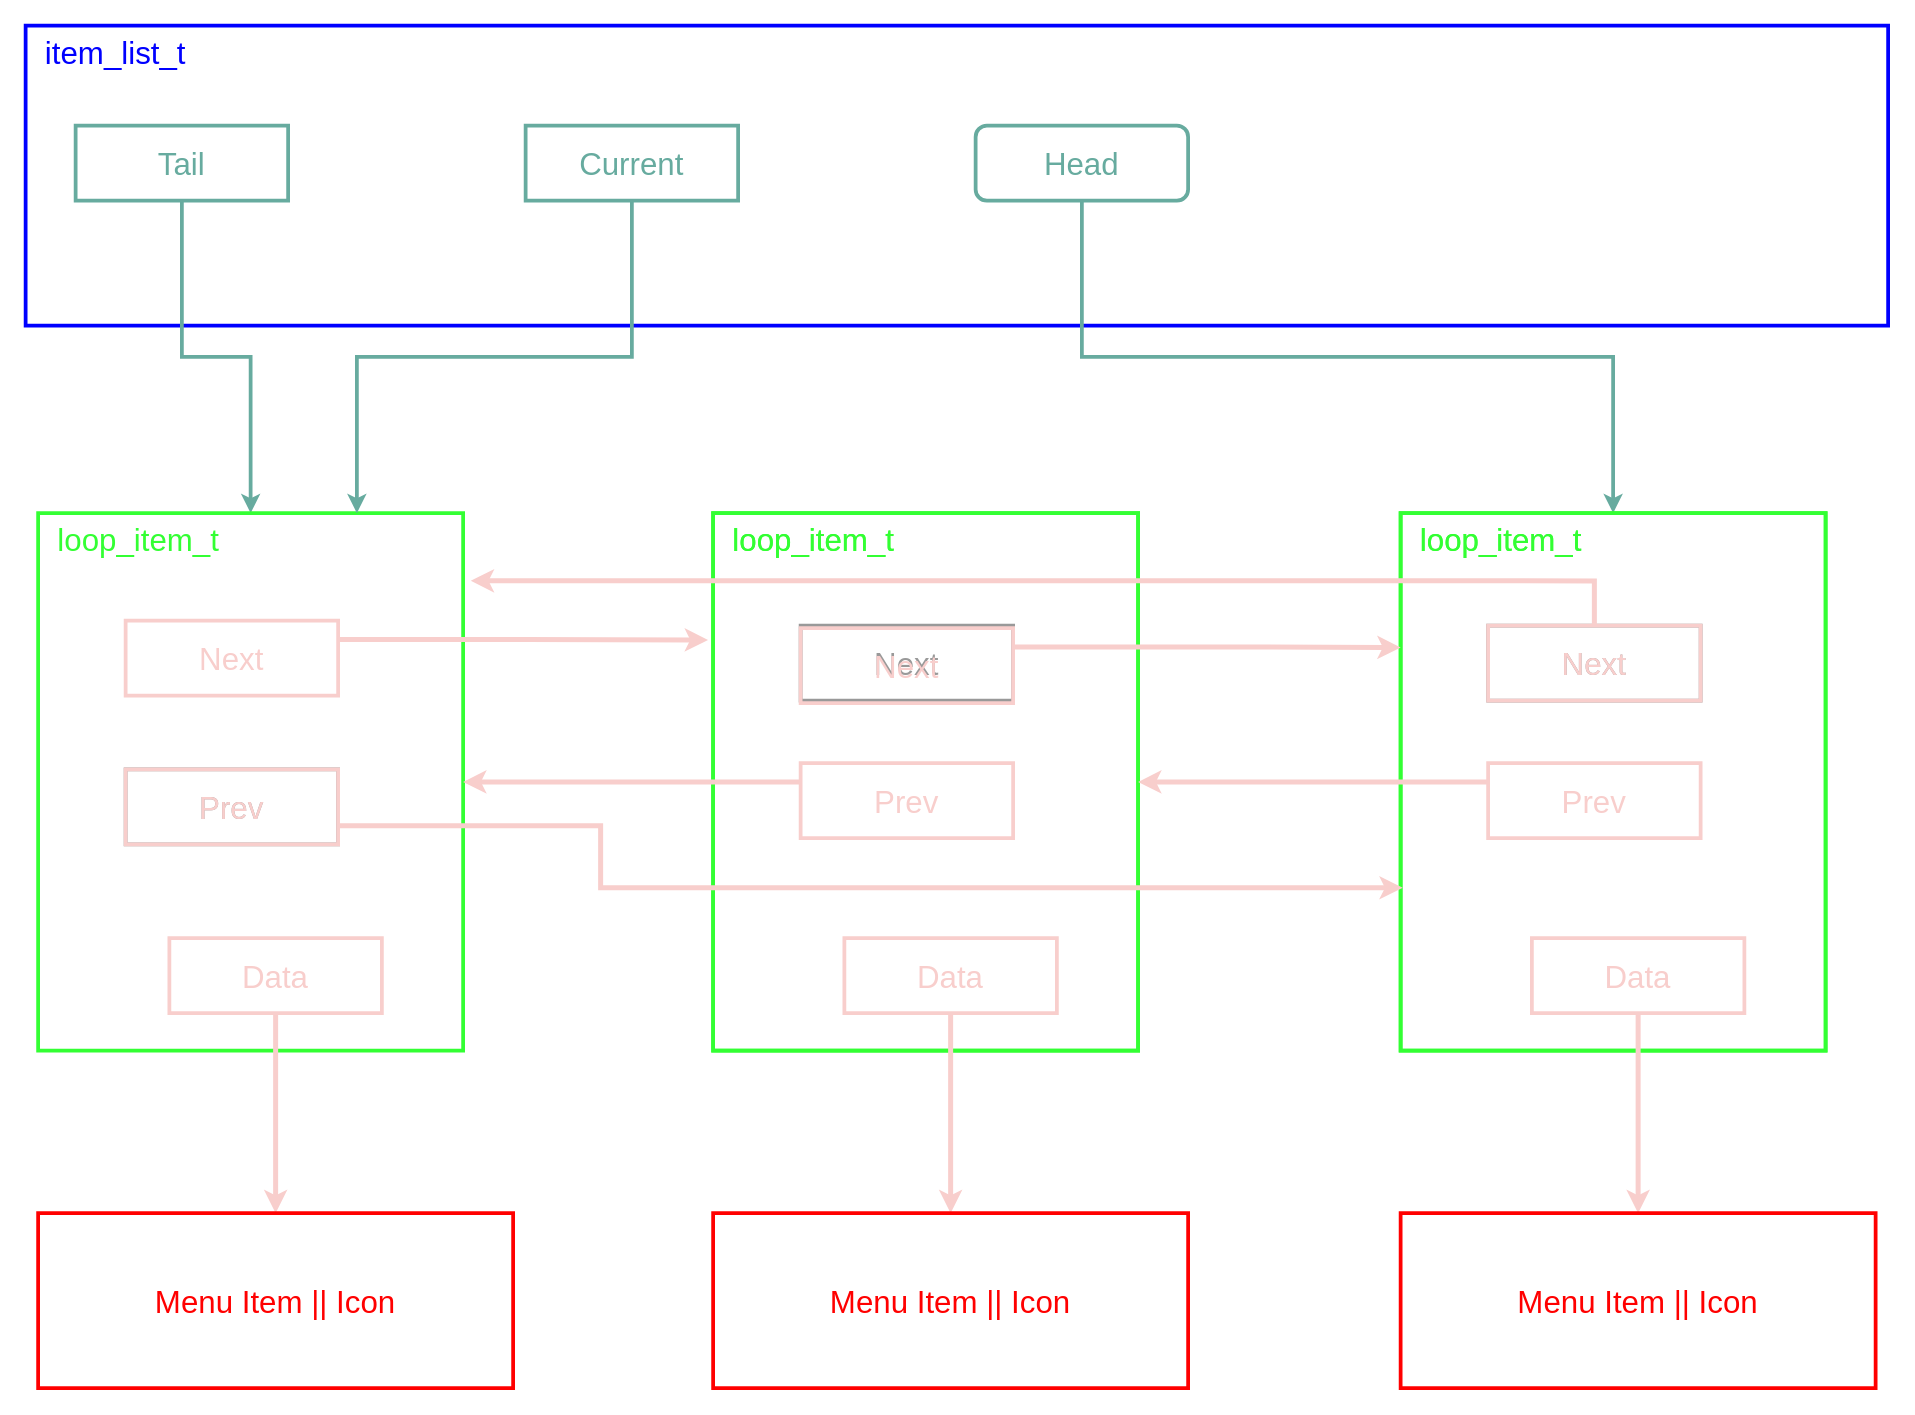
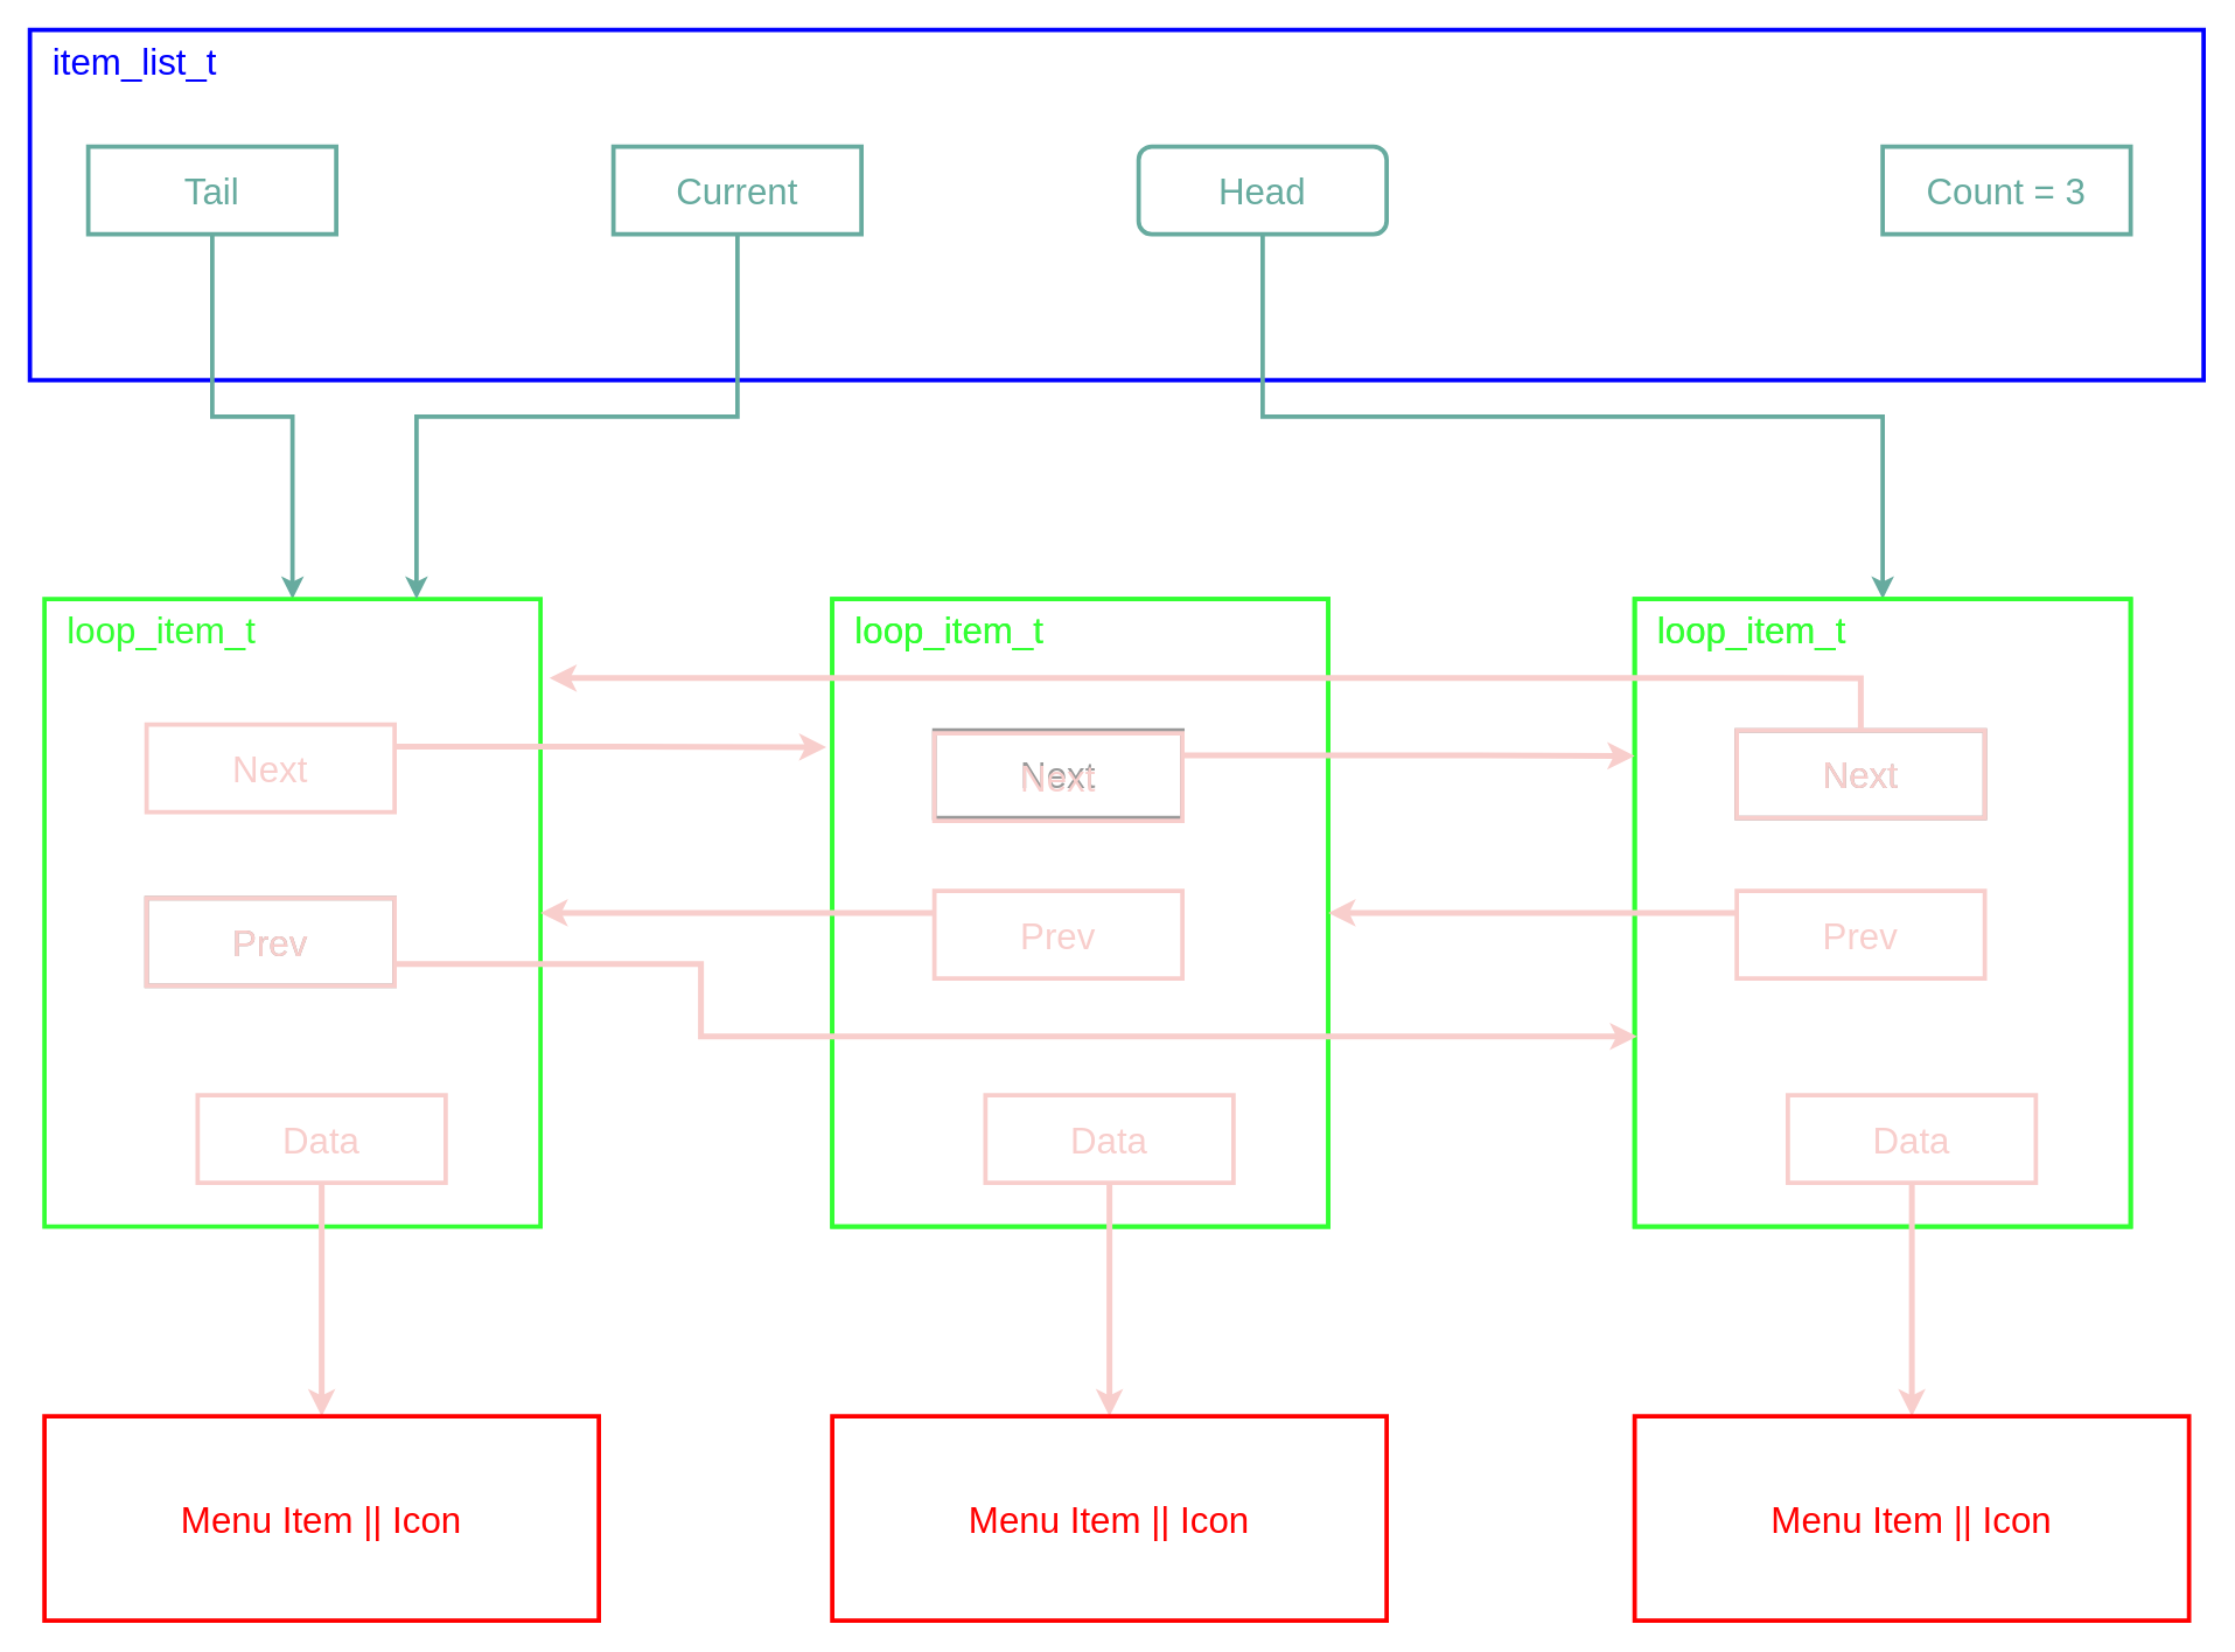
  <mxCell id="0" />
  <mxCell id="1" parent="0" />
  <mxCell id="2" value="&lt;font style=&quot;font-size: 25px;&quot;&gt;&amp;nbsp; item_list_t&lt;/font&gt;" style="rounded=0;whiteSpace=wrap;html=1;fillColor=none;strokeColor=#0000FF;strokeWidth=3;align=left;verticalAlign=top;fontColor=#0000FF;" vertex="1" parent="1"><mxGeometry x="20" y="20" width="1490" height="240" as="geometry" /></mxCell>
  <mxCell id="3" style="edgeStyle=orthogonalEdgeStyle;rounded=0;orthogonalLoop=1;jettySize=auto;html=1;exitX=0.5;exitY=1;exitDx=0;exitDy=0;entryX=0.5;entryY=0;entryDx=0;entryDy=0;fontSize=25;fontColor=#33FF33;strokeColor=#67AB9F;strokeWidth=3;" edge="1" parent="1" source="4" target="5"><mxGeometry relative="1" as="geometry" /></mxCell>
  <mxCell id="4" value="&lt;font&gt;Tail&lt;/font&gt;" style="rounded=0;whiteSpace=wrap;html=1;strokeColor=#67AB9F;strokeWidth=3;fillColor=none;fontSize=25;fontColor=#67AB9F;" vertex="1" parent="1"><mxGeometry x="60" y="100" width="170" height="60" as="geometry" /></mxCell>
  <mxCell id="5" value="&amp;nbsp; loop_item_t" style="rounded=0;whiteSpace=wrap;html=1;strokeColor=#33FF33;strokeWidth=3;fillColor=none;fontSize=25;fontColor=#33FF33;align=left;verticalAlign=top;" vertex="1" parent="1"><mxGeometry x="30" y="410" width="340" height="430" as="geometry" /></mxCell>
  <mxCell id="6" style="edgeStyle=orthogonalEdgeStyle;rounded=0;orthogonalLoop=1;jettySize=auto;html=1;exitX=0.5;exitY=1;exitDx=0;exitDy=0;entryX=0.75;entryY=0;entryDx=0;entryDy=0;fontSize=25;fontColor=#33FF33;strokeColor=#67AB9F;strokeWidth=3;" edge="1" parent="1" source="7" target="5"><mxGeometry relative="1" as="geometry" /></mxCell>
  <mxCell id="7" value="&lt;font&gt;Current&lt;/font&gt;" style="rounded=0;whiteSpace=wrap;html=1;strokeColor=#67AB9F;strokeWidth=3;fillColor=none;fontSize=25;fontColor=#67AB9F;" vertex="1" parent="1"><mxGeometry x="420" y="100" width="170" height="60" as="geometry" /></mxCell>
  <mxCell id="8" style="edgeStyle=orthogonalEdgeStyle;rounded=0;orthogonalLoop=1;jettySize=auto;html=1;exitX=0.5;exitY=1;exitDx=0;exitDy=0;entryX=0.5;entryY=0;entryDx=0;entryDy=0;fontSize=25;fontColor=#33FF33;strokeColor=#67AB9F;strokeWidth=3;" edge="1" parent="1" source="9" target="16"><mxGeometry relative="1" as="geometry" /></mxCell>
  <mxCell id="9" value="&lt;font&gt;Head&lt;/font&gt;" style="whiteSpace=wrap;html=1;strokeColor=#67AB9F;strokeWidth=3;fillColor=none;fontSize=25;fontColor=#67AB9F;rounded=1;" vertex="1" parent="1"><mxGeometry x="780" y="100" width="170" height="60" as="geometry" /></mxCell>
+ <mxCell id="10" value="&lt;font&gt;Count = 3&lt;/font&gt;" style="rounded=0;whiteSpace=wrap;html=1;strokeColor=#67AB9F;strokeWidth=3;fillColor=none;fontSize=25;fontColor=#67AB9F;" vertex="1" parent="1"><mxGeometry x="1290" y="100" width="170" height="60" as="geometry" /></mxCell>
  <mxCell id="11" value="&lt;font color=&quot;#999999&quot;&gt;Prev&lt;/font&gt;" style="rounded=0;whiteSpace=wrap;html=1;strokeColor=#999999;strokeWidth=3;fillColor=none;fontSize=25;" vertex="1" parent="1"><mxGeometry x="100" y="615" width="170" height="60" as="geometry" /></mxCell>
  <mxCell id="12" style="edgeStyle=orthogonalEdgeStyle;rounded=0;orthogonalLoop=1;jettySize=auto;html=1;exitX=0.5;exitY=1;exitDx=0;exitDy=0;entryX=0.5;entryY=0;entryDx=0;entryDy=0;strokeColor=#F8CECC;strokeWidth=4;fontSize=25;fontColor=#FF0000;" edge="1" parent="1" source="13" target="36"><mxGeometry relative="1" as="geometry" /></mxCell>
  <mxCell id="13" value="&lt;font&gt;Data&lt;/font&gt;" style="rounded=0;whiteSpace=wrap;html=1;strokeColor=#F8CECC;strokeWidth=3;fillColor=none;fontSize=25;fontColor=#F8CECC;" vertex="1" parent="1"><mxGeometry x="135" y="750" width="170" height="60" as="geometry" /></mxCell>
  <mxCell id="14" value="&amp;nbsp; loop_item_t" style="rounded=0;whiteSpace=wrap;html=1;strokeColor=#33FF33;strokeWidth=3;fillColor=none;fontSize=25;fontColor=#33FF33;align=left;verticalAlign=top;" vertex="1" parent="1"><mxGeometry x="570" y="410" width="340" height="430" as="geometry" /></mxCell>
  <mxCell id="15" value="&lt;font color=&quot;#999999&quot;&gt;Next&lt;/font&gt;" style="rounded=0;whiteSpace=wrap;html=1;strokeColor=#999999;strokeWidth=3;fillColor=none;fontSize=25;" vertex="1" parent="1"><mxGeometry x="640" y="500" width="170" height="60" as="geometry" /></mxCell>
  <mxCell id="16" value="&amp;nbsp; loop_item_t" style="rounded=0;whiteSpace=wrap;html=1;strokeColor=#33FF33;strokeWidth=3;fillColor=none;fontSize=25;fontColor=#33FF33;align=left;verticalAlign=top;" vertex="1" parent="1"><mxGeometry x="1120" y="410" width="340" height="430" as="geometry" /></mxCell>
  <mxCell id="17" value="&lt;font color=&quot;#999999&quot;&gt;Next&lt;/font&gt;" style="rounded=0;whiteSpace=wrap;html=1;strokeColor=#999999;strokeWidth=3;fillColor=none;fontSize=25;" vertex="1" parent="1"><mxGeometry x="1190" y="500" width="170" height="60" as="geometry" /></mxCell>
  <mxCell id="18" value="&amp;nbsp; loop_item_t" style="rounded=0;whiteSpace=wrap;html=1;strokeColor=#33FF33;strokeWidth=3;fillColor=none;fontSize=25;fontColor=#33FF33;align=left;verticalAlign=top;" vertex="1" parent="1"><mxGeometry x="570" y="410" width="340" height="430" as="geometry" /></mxCell>
  <mxCell id="19" value="&amp;nbsp; loop_item_t" style="rounded=0;whiteSpace=wrap;html=1;strokeColor=#33FF33;strokeWidth=3;fillColor=none;fontSize=25;fontColor=#33FF33;align=left;verticalAlign=top;" vertex="1" parent="1"><mxGeometry x="1120" y="410" width="340" height="430" as="geometry" /></mxCell>
  <mxCell id="20" style="edgeStyle=orthogonalEdgeStyle;rounded=0;orthogonalLoop=1;jettySize=auto;html=1;exitX=0.5;exitY=0;exitDx=0;exitDy=0;entryX=1.018;entryY=0.126;entryDx=0;entryDy=0;entryPerimeter=0;strokeColor=#F8CECC;strokeWidth=4;fontSize=25;fontColor=#33FF33;" edge="1" parent="1" source="21" target="5"><mxGeometry relative="1" as="geometry"><Array as="points"><mxPoint x="1275" y="464" /></Array></mxGeometry></mxCell>
  <mxCell id="21" value="&lt;font&gt;Next&lt;/font&gt;" style="rounded=0;whiteSpace=wrap;html=1;strokeColor=#F8CECC;strokeWidth=3;fillColor=none;fontSize=25;fontColor=#F8CECC;" vertex="1" parent="1"><mxGeometry x="1190" y="500" width="170" height="60" as="geometry" /></mxCell>
  <mxCell id="22" style="edgeStyle=orthogonalEdgeStyle;rounded=0;orthogonalLoop=1;jettySize=auto;html=1;exitX=0;exitY=0.25;exitDx=0;exitDy=0;entryX=1;entryY=0.5;entryDx=0;entryDy=0;strokeColor=#F8CECC;strokeWidth=4;fontSize=25;fontColor=#33FF33;" edge="1" parent="1" source="23" target="18"><mxGeometry relative="1" as="geometry" /></mxCell>
  <mxCell id="23" value="&lt;font&gt;Prev&lt;/font&gt;" style="rounded=0;whiteSpace=wrap;html=1;strokeColor=#F8CECC;strokeWidth=3;fillColor=none;fontSize=25;fontColor=#F8CECC;" vertex="1" parent="1"><mxGeometry x="1190" y="610" width="170" height="60" as="geometry" /></mxCell>
  <mxCell id="24" style="edgeStyle=orthogonalEdgeStyle;rounded=0;orthogonalLoop=1;jettySize=auto;html=1;exitX=0.5;exitY=1;exitDx=0;exitDy=0;entryX=0.5;entryY=0;entryDx=0;entryDy=0;strokeColor=#F8CECC;strokeWidth=4;fontSize=25;fontColor=#FF0000;" edge="1" parent="1" source="25" target="37"><mxGeometry relative="1" as="geometry" /></mxCell>
  <mxCell id="25" value="&lt;font&gt;Data&lt;/font&gt;" style="rounded=0;whiteSpace=wrap;html=1;strokeColor=#F8CECC;strokeWidth=3;fillColor=none;fontSize=25;fontColor=#F8CECC;" vertex="1" parent="1"><mxGeometry x="1225" y="750" width="170" height="60" as="geometry" /></mxCell>
  <mxCell id="26" style="edgeStyle=orthogonalEdgeStyle;rounded=0;orthogonalLoop=1;jettySize=auto;html=1;exitX=1;exitY=0.25;exitDx=0;exitDy=0;entryX=0;entryY=0.25;entryDx=0;entryDy=0;strokeColor=#F8CECC;strokeWidth=4;fontSize=25;fontColor=#33FF33;" edge="1" parent="1" source="27" target="19"><mxGeometry relative="1" as="geometry" /></mxCell>
  <mxCell id="27" value="&lt;font&gt;Next&lt;/font&gt;" style="rounded=0;whiteSpace=wrap;html=1;strokeColor=#F8CECC;strokeWidth=3;fillColor=none;fontSize=25;fontColor=#F8CECC;" vertex="1" parent="1"><mxGeometry x="640" y="502" width="170" height="60" as="geometry" /></mxCell>
  <mxCell id="28" style="edgeStyle=orthogonalEdgeStyle;rounded=0;orthogonalLoop=1;jettySize=auto;html=1;exitX=0;exitY=0.25;exitDx=0;exitDy=0;entryX=1;entryY=0.5;entryDx=0;entryDy=0;strokeColor=#F8CECC;strokeWidth=4;fontSize=25;fontColor=#33FF33;" edge="1" parent="1" source="29" target="5"><mxGeometry relative="1" as="geometry" /></mxCell>
  <mxCell id="29" value="&lt;font&gt;Prev&lt;/font&gt;" style="rounded=0;whiteSpace=wrap;html=1;strokeColor=#F8CECC;strokeWidth=3;fillColor=none;fontSize=25;fontColor=#F8CECC;" vertex="1" parent="1"><mxGeometry x="640" y="610" width="170" height="60" as="geometry" /></mxCell>
  <mxCell id="30" style="edgeStyle=orthogonalEdgeStyle;rounded=0;orthogonalLoop=1;jettySize=auto;html=1;exitX=0.5;exitY=1;exitDx=0;exitDy=0;entryX=0.5;entryY=0;entryDx=0;entryDy=0;strokeColor=#F8CECC;strokeWidth=4;fontSize=25;fontColor=#FF0000;" edge="1" parent="1" source="31" target="38"><mxGeometry relative="1" as="geometry" /></mxCell>
  <mxCell id="31" value="&lt;font&gt;Data&lt;/font&gt;" style="rounded=0;whiteSpace=wrap;html=1;strokeColor=#F8CECC;strokeWidth=3;fillColor=none;fontSize=25;fontColor=#F8CECC;" vertex="1" parent="1"><mxGeometry x="675" y="750" width="170" height="60" as="geometry" /></mxCell>
  <mxCell id="32" style="edgeStyle=orthogonalEdgeStyle;rounded=0;orthogonalLoop=1;jettySize=auto;html=1;exitX=1;exitY=0.25;exitDx=0;exitDy=0;entryX=-0.012;entryY=0.236;entryDx=0;entryDy=0;entryPerimeter=0;strokeColor=#F8CECC;strokeWidth=4;fontSize=25;fontColor=#33FF33;" edge="1" parent="1" source="33" target="18"><mxGeometry relative="1" as="geometry" /></mxCell>
  <mxCell id="33" value="&lt;font&gt;Next&lt;/font&gt;" style="rounded=0;whiteSpace=wrap;html=1;strokeColor=#F8CECC;strokeWidth=3;fillColor=none;fontSize=25;fontColor=#F8CECC;" vertex="1" parent="1"><mxGeometry x="100" y="496" width="170" height="60" as="geometry" /></mxCell>
  <mxCell id="34" style="edgeStyle=orthogonalEdgeStyle;rounded=0;orthogonalLoop=1;jettySize=auto;html=1;exitX=1;exitY=0.75;exitDx=0;exitDy=0;entryX=0.005;entryY=0.697;entryDx=0;entryDy=0;entryPerimeter=0;strokeColor=#F8CECC;strokeWidth=4;fontSize=25;fontColor=#33FF33;" edge="1" parent="1" source="35" target="19"><mxGeometry relative="1" as="geometry"><Array as="points"><mxPoint x="480" y="660" /><mxPoint x="480" y="710" /></Array></mxGeometry></mxCell>
  <mxCell id="35" value="&lt;font&gt;Prev&lt;/font&gt;" style="rounded=0;whiteSpace=wrap;html=1;strokeColor=#F8CECC;strokeWidth=3;fillColor=none;fontSize=25;fontColor=#F8CECC;" vertex="1" parent="1"><mxGeometry x="100" y="615" width="170" height="60" as="geometry" /></mxCell>
  <mxCell id="36" value="Menu Item || Icon" style="rounded=0;whiteSpace=wrap;html=1;strokeColor=#FF0000;strokeWidth=3;fontSize=25;fontColor=#FF0000;fillColor=none;" vertex="1" parent="1"><mxGeometry x="30" y="970" width="380" height="140" as="geometry" /></mxCell>
  <mxCell id="37" value="Menu Item || Icon" style="rounded=0;whiteSpace=wrap;html=1;strokeColor=#FF0000;strokeWidth=3;fontSize=25;fontColor=#FF0000;fillColor=none;" vertex="1" parent="1"><mxGeometry x="1120" y="970" width="380" height="140" as="geometry" /></mxCell>
  <mxCell id="38" value="Menu Item || Icon" style="rounded=0;whiteSpace=wrap;html=1;strokeColor=#FF0000;strokeWidth=3;fontSize=25;fontColor=#FF0000;fillColor=none;" vertex="1" parent="1"><mxGeometry x="570" y="970" width="380" height="140" as="geometry" /></mxCell>
